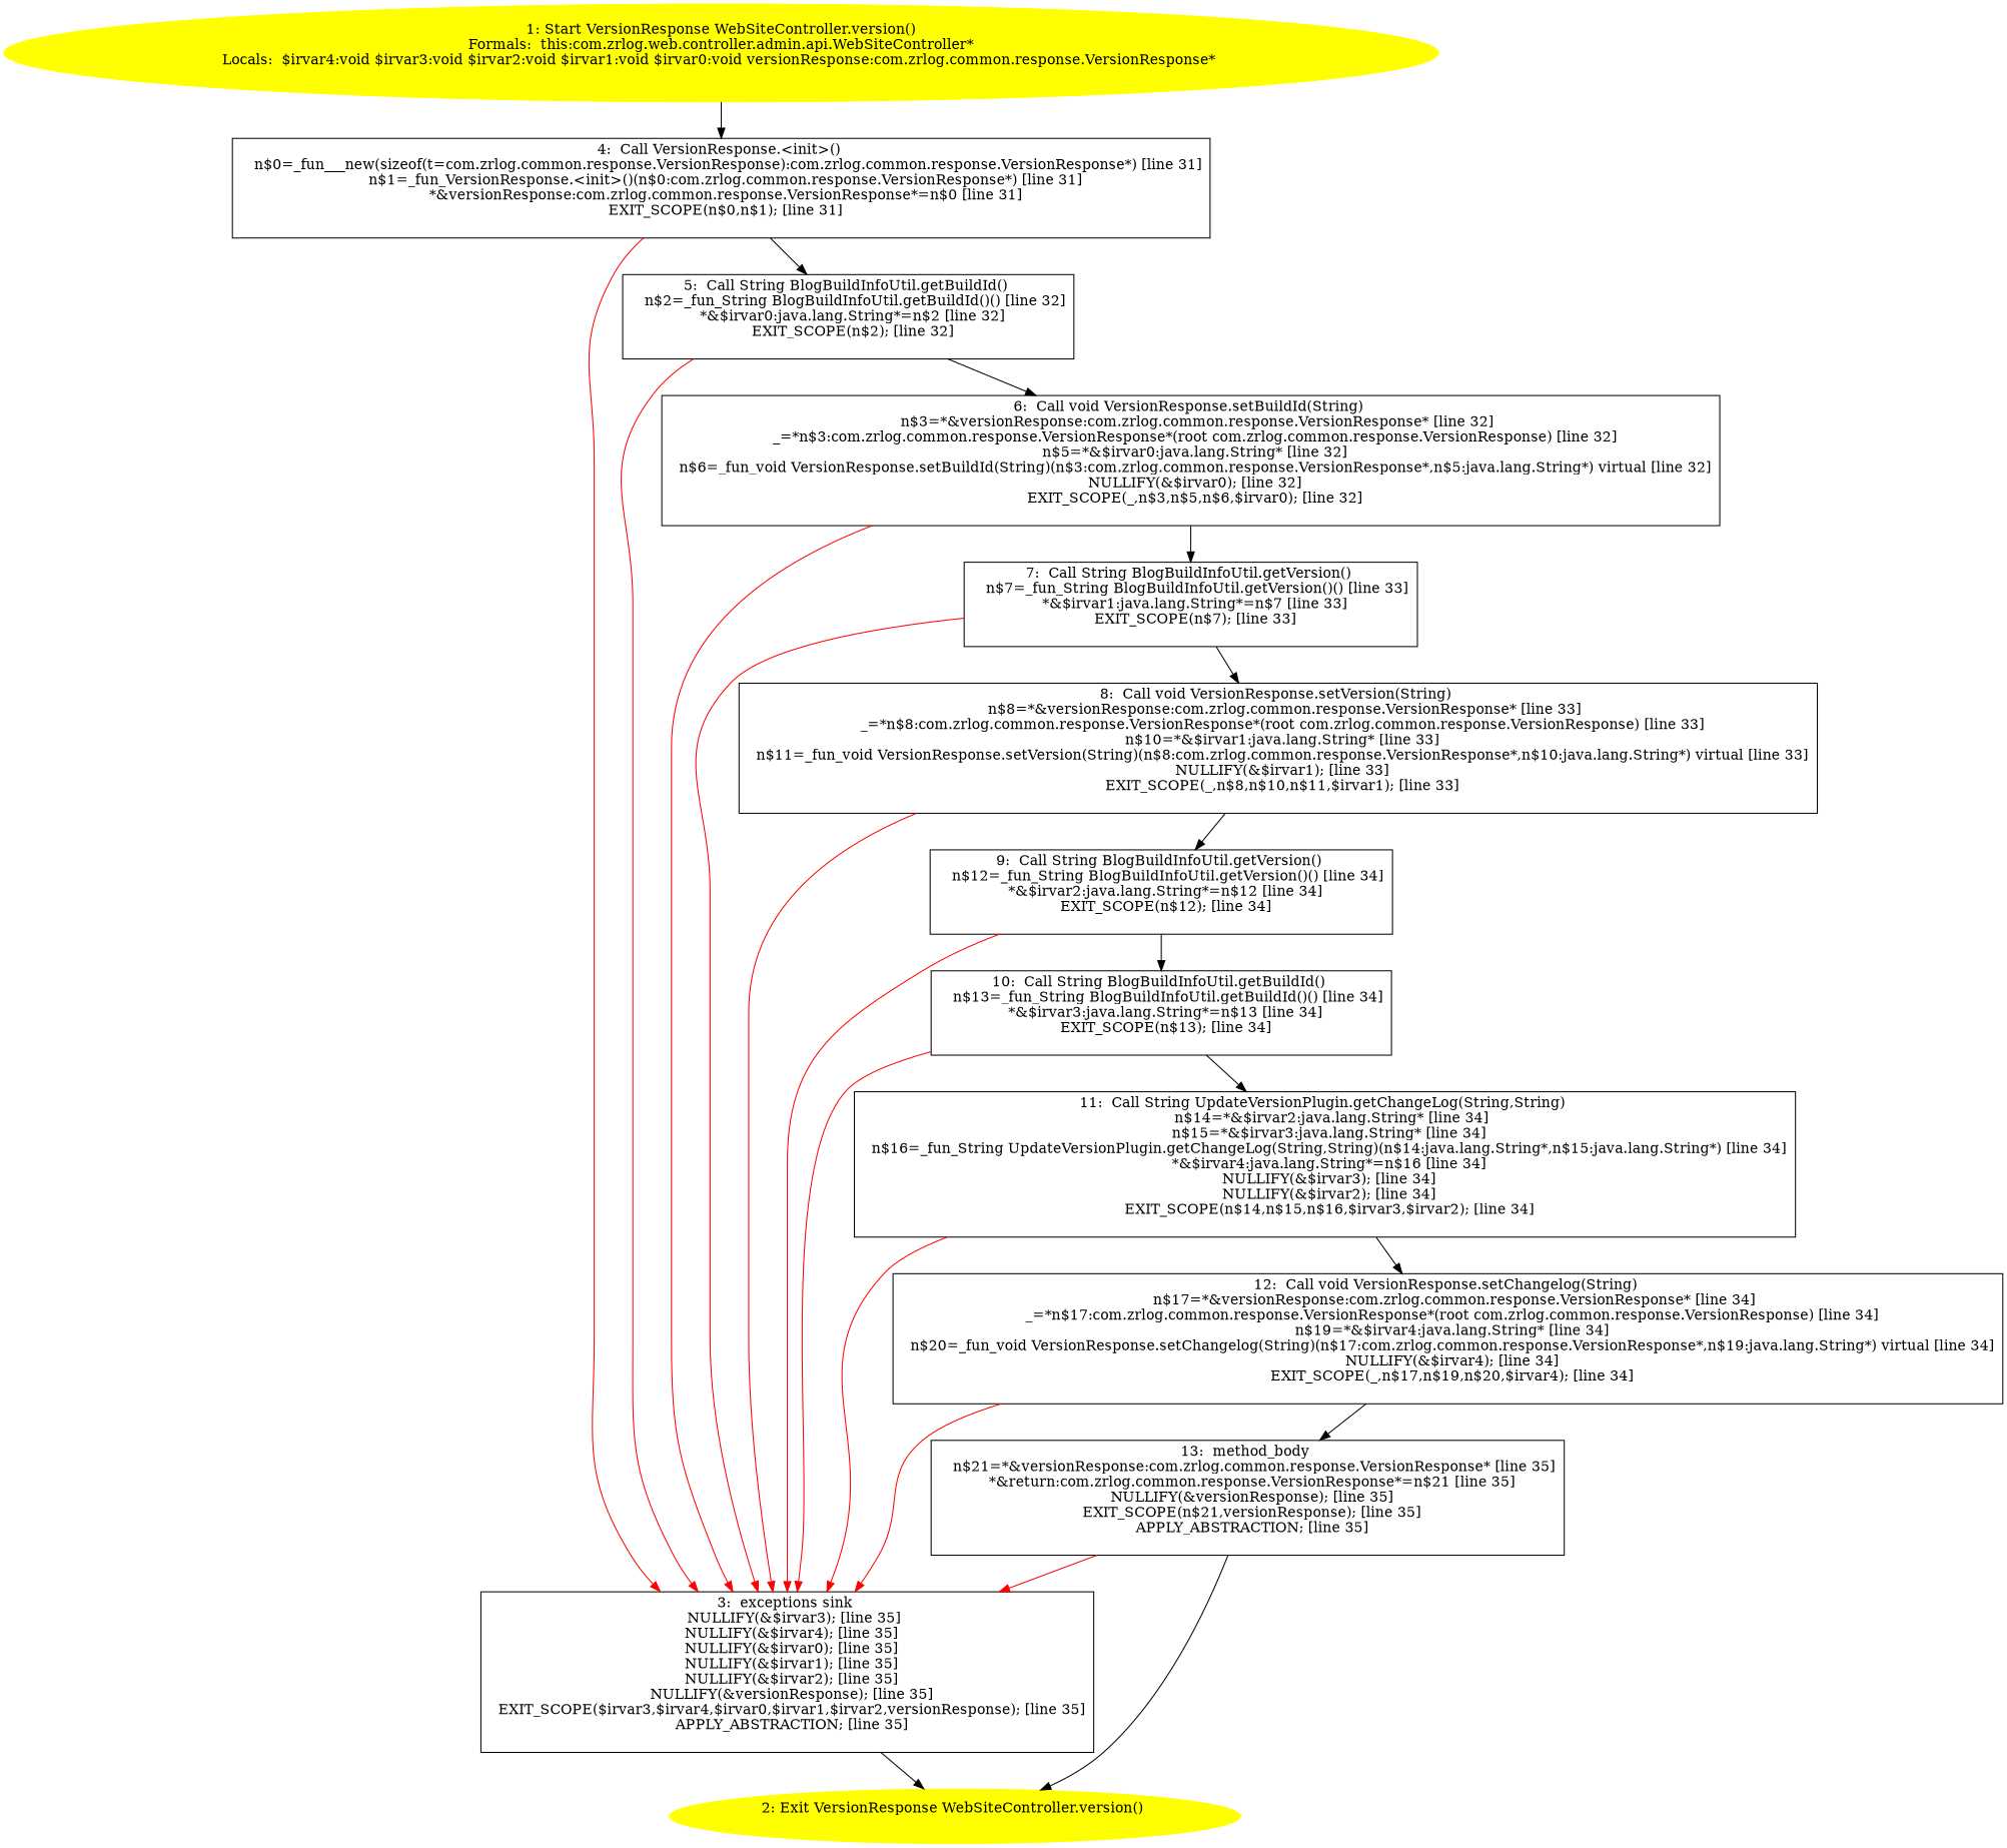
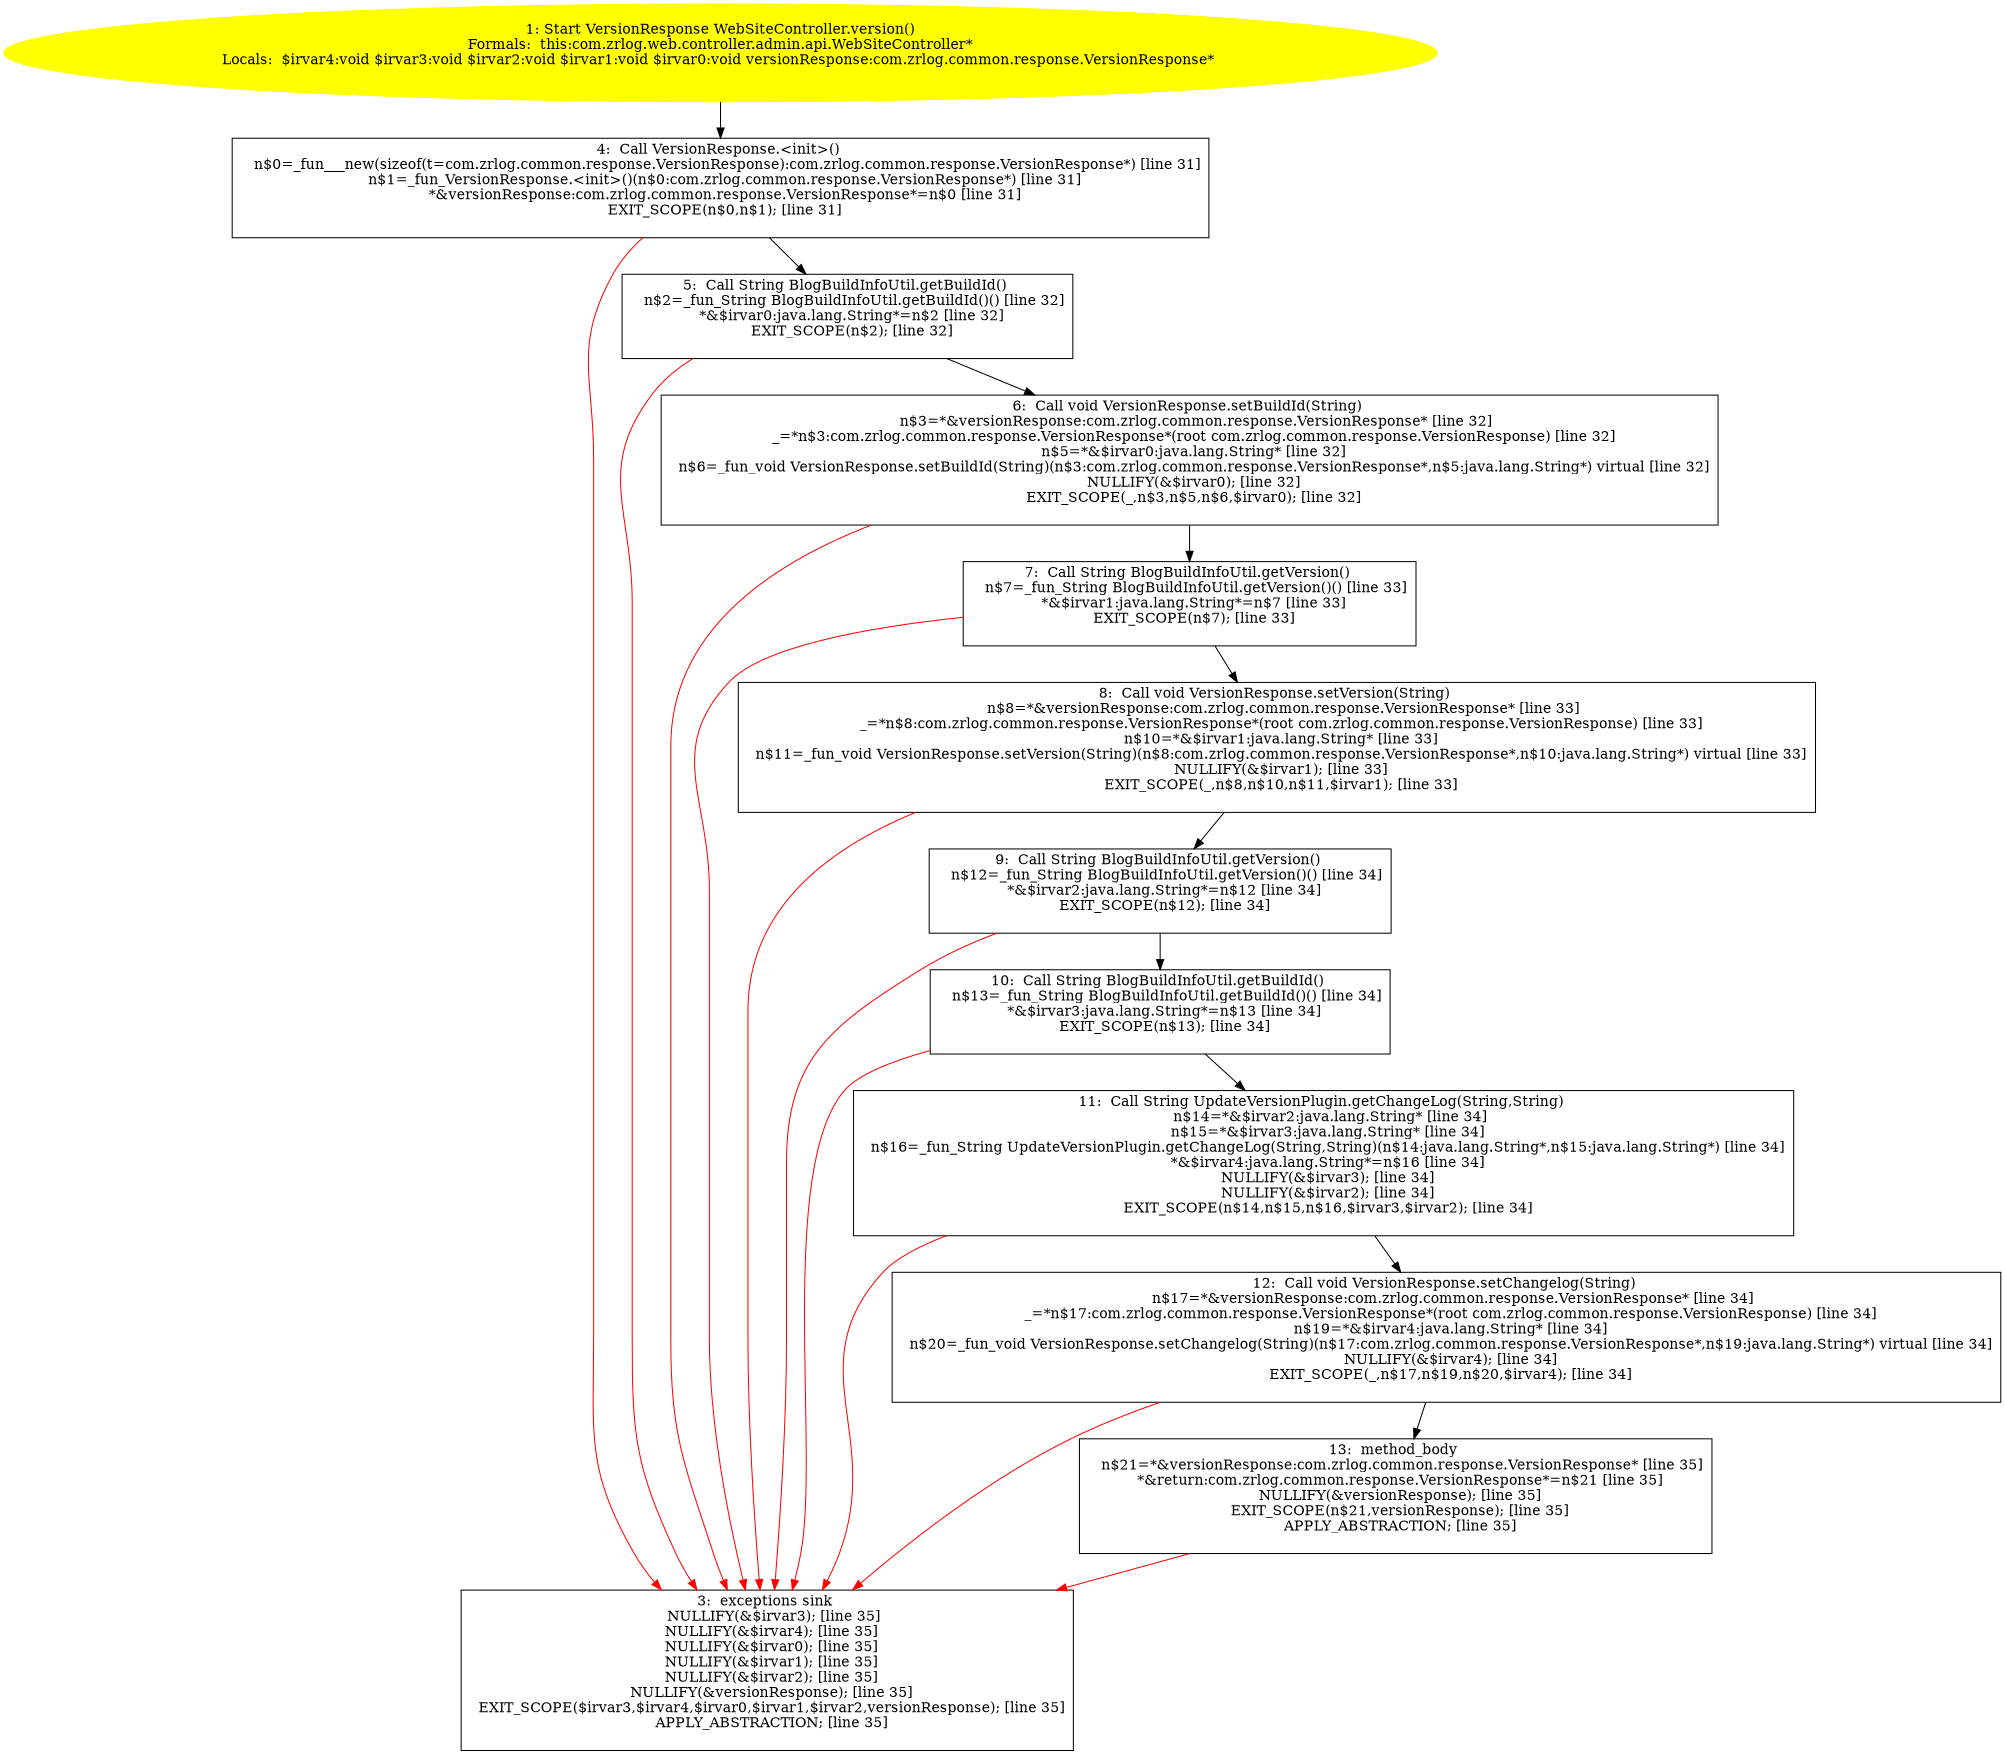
  digraph {
    node [shape=box]
    n1 [color=yellow label="1: Start VersionResponse WebSiteController.version()\nFormals:  this:com.zrlog.web.controller.admin.api.WebSiteController*\nLocals:  $irvar4:void $irvar3:void $irvar2:void $irvar1:void $irvar0:void versionResponse:com.zrlog.common.response.VersionResponse* \n  " style=filled shape=""]
    n2 [label="4:  Call VersionResponse.<init>() \n   n$0=_fun___new(sizeof(t=com.zrlog.common.response.VersionResponse):com.zrlog.common.response.VersionResponse*) [line 31]\n  n$1=_fun_VersionResponse.<init>()(n$0:com.zrlog.common.response.VersionResponse*) [line 31]\n  *&versionResponse:com.zrlog.common.response.VersionResponse*=n$0 [line 31]\n  EXIT_SCOPE(n$0,n$1); [line 31]\n "]
    n3 [label="3:  exceptions sink \n   NULLIFY(&$irvar3); [line 35]\n  NULLIFY(&$irvar4); [line 35]\n  NULLIFY(&$irvar0); [line 35]\n  NULLIFY(&$irvar1); [line 35]\n  NULLIFY(&$irvar2); [line 35]\n  NULLIFY(&versionResponse); [line 35]\n  EXIT_SCOPE($irvar3,$irvar4,$irvar0,$irvar1,$irvar2,versionResponse); [line 35]\n  APPLY_ABSTRACTION; [line 35]\n "]
    n4 [label="5:  Call String BlogBuildInfoUtil.getBuildId() \n   n$2=_fun_String BlogBuildInfoUtil.getBuildId()() [line 32]\n  *&$irvar0:java.lang.String*=n$2 [line 32]\n  EXIT_SCOPE(n$2); [line 32]\n "]
-   n5 [color=yellow label="2: Exit VersionResponse WebSiteController.version() \n  " style=filled shape=""]
    n6 [label="6:  Call void VersionResponse.setBuildId(String) \n   n$3=*&versionResponse:com.zrlog.common.response.VersionResponse* [line 32]\n  _=*n$3:com.zrlog.common.response.VersionResponse*(root com.zrlog.common.response.VersionResponse) [line 32]\n  n$5=*&$irvar0:java.lang.String* [line 32]\n  n$6=_fun_void VersionResponse.setBuildId(String)(n$3:com.zrlog.common.response.VersionResponse*,n$5:java.lang.String*) virtual [line 32]\n  NULLIFY(&$irvar0); [line 32]\n  EXIT_SCOPE(_,n$3,n$5,n$6,$irvar0); [line 32]\n "]
    n7 [label="7:  Call String BlogBuildInfoUtil.getVersion() \n   n$7=_fun_String BlogBuildInfoUtil.getVersion()() [line 33]\n  *&$irvar1:java.lang.String*=n$7 [line 33]\n  EXIT_SCOPE(n$7); [line 33]\n "]
    n8 [label="8:  Call void VersionResponse.setVersion(String) \n   n$8=*&versionResponse:com.zrlog.common.response.VersionResponse* [line 33]\n  _=*n$8:com.zrlog.common.response.VersionResponse*(root com.zrlog.common.response.VersionResponse) [line 33]\n  n$10=*&$irvar1:java.lang.String* [line 33]\n  n$11=_fun_void VersionResponse.setVersion(String)(n$8:com.zrlog.common.response.VersionResponse*,n$10:java.lang.String*) virtual [line 33]\n  NULLIFY(&$irvar1); [line 33]\n  EXIT_SCOPE(_,n$8,n$10,n$11,$irvar1); [line 33]\n "]
    n9 [label="9:  Call String BlogBuildInfoUtil.getVersion() \n   n$12=_fun_String BlogBuildInfoUtil.getVersion()() [line 34]\n  *&$irvar2:java.lang.String*=n$12 [line 34]\n  EXIT_SCOPE(n$12); [line 34]\n "]
    n10 [label="10:  Call String BlogBuildInfoUtil.getBuildId() \n   n$13=_fun_String BlogBuildInfoUtil.getBuildId()() [line 34]\n  *&$irvar3:java.lang.String*=n$13 [line 34]\n  EXIT_SCOPE(n$13); [line 34]\n "]
    n11 [label="11:  Call String UpdateVersionPlugin.getChangeLog(String,String) \n   n$14=*&$irvar2:java.lang.String* [line 34]\n  n$15=*&$irvar3:java.lang.String* [line 34]\n  n$16=_fun_String UpdateVersionPlugin.getChangeLog(String,String)(n$14:java.lang.String*,n$15:java.lang.String*) [line 34]\n  *&$irvar4:java.lang.String*=n$16 [line 34]\n  NULLIFY(&$irvar3); [line 34]\n  NULLIFY(&$irvar2); [line 34]\n  EXIT_SCOPE(n$14,n$15,n$16,$irvar3,$irvar2); [line 34]\n "]
    n12 [label="12:  Call void VersionResponse.setChangelog(String) \n   n$17=*&versionResponse:com.zrlog.common.response.VersionResponse* [line 34]\n  _=*n$17:com.zrlog.common.response.VersionResponse*(root com.zrlog.common.response.VersionResponse) [line 34]\n  n$19=*&$irvar4:java.lang.String* [line 34]\n  n$20=_fun_void VersionResponse.setChangelog(String)(n$17:com.zrlog.common.response.VersionResponse*,n$19:java.lang.String*) virtual [line 34]\n  NULLIFY(&$irvar4); [line 34]\n  EXIT_SCOPE(_,n$17,n$19,n$20,$irvar4); [line 34]\n "]
    n13 [label="13:  method_body \n   n$21=*&versionResponse:com.zrlog.common.response.VersionResponse* [line 35]\n  *&return:com.zrlog.common.response.VersionResponse*=n$21 [line 35]\n  NULLIFY(&versionResponse); [line 35]\n  EXIT_SCOPE(n$21,versionResponse); [line 35]\n  APPLY_ABSTRACTION; [line 35]\n "]
    n1 -> n2
    n2 -> n3 [color=red]
    n2 -> n4
-   n3 -> n5
    n4 -> n3 [color=red]
    n4 -> n6
    n6 -> n3 [color=red]
    n6 -> n7
    n7 -> n3 [color=red]
    n7 -> n8
    n8 -> n3 [color=red]
    n8 -> n9
    n9 -> n3 [color=red]
    n9 -> n10
    n10 -> n3 [color=red]
    n10 -> n11
    n11 -> n3 [color=red]
    n11 -> n12
    n12 -> n3 [color=red]
    n12 -> n13
    n13 -> n3 [color=red]
-   n13 -> n5
  }
